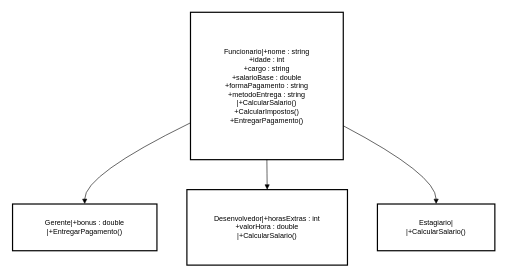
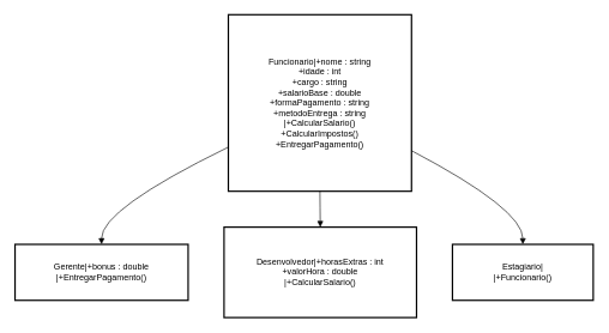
  <mxCell id="0" />
  <mxCell id="1" parent="0" />
  <mxCell id="2" value="Funcionario|+nome : string&#10;+idade : int&#10;+cargo : string&#10;+salarioBase : double&#10;+formaPagamento : string&#10;+metodoEntrega : string&#10;|+CalcularSalario()&#10;+CalcularImpostos()&#10;+EntregarPagamento()" style="whiteSpace=wrap;strokeWidth=2;" vertex="1" parent="1"><mxGeometry x="317" y="20" width="255" height="246" as="geometry" /></mxCell>
  <mxCell id="3" value="Gerente|+bonus : double&#10;|+EntregarPagamento()" style="whiteSpace=wrap;strokeWidth=2;" vertex="1" parent="1"><mxGeometry x="20" y="340" width="241" height="78" as="geometry" /></mxCell>
  <mxCell id="4" value="Desenvolvedor|+horasExtras : int&#10;+valorHora : double&#10;|+CalcularSalario()" style="whiteSpace=wrap;strokeWidth=2;" vertex="1" parent="1"><mxGeometry x="311" y="316" width="268" height="126" as="geometry" /></mxCell>
- <mxCell id="5" value="Estagiario|&#10;|+CalcularSalario()" style="whiteSpace=wrap;strokeWidth=2;" vertex="1" parent="1"><mxGeometry x="629" y="340" width="196" height="78" as="geometry" /></mxCell>
+ <mxCell id="5" value="Estagiario|&#10;|+Funcionario()" style="whiteSpace=wrap;strokeWidth=2;" vertex="1" parent="1"><mxGeometry x="629" y="340" width="196" height="78" as="geometry" /></mxCell>
  <mxCell id="6" value="" style="curved=1;startArrow=none;endArrow=block;exitX=0;exitY=0.75;entryX=0.5;entryY=0;" edge="1" parent="1" source="2" target="3"><mxGeometry relative="1" as="geometry"><Array as="points"><mxPoint x="140" y="291" /></Array></mxGeometry></mxCell>
  <mxCell id="7" value="" style="curved=1;startArrow=none;endArrow=block;exitX=0.5;exitY=1;entryX=0.5;entryY=0;" edge="1" parent="1" source="2" target="4"><mxGeometry relative="1" as="geometry"><Array as="points" /></mxGeometry></mxCell>
  <mxCell id="8" value="" style="curved=1;startArrow=none;endArrow=block;exitX=1;exitY=0.77;entryX=0.5;entryY=0;" edge="1" parent="1" source="2" target="5"><mxGeometry relative="1" as="geometry"><Array as="points"><mxPoint x="727" y="291" /></Array></mxGeometry></mxCell>
